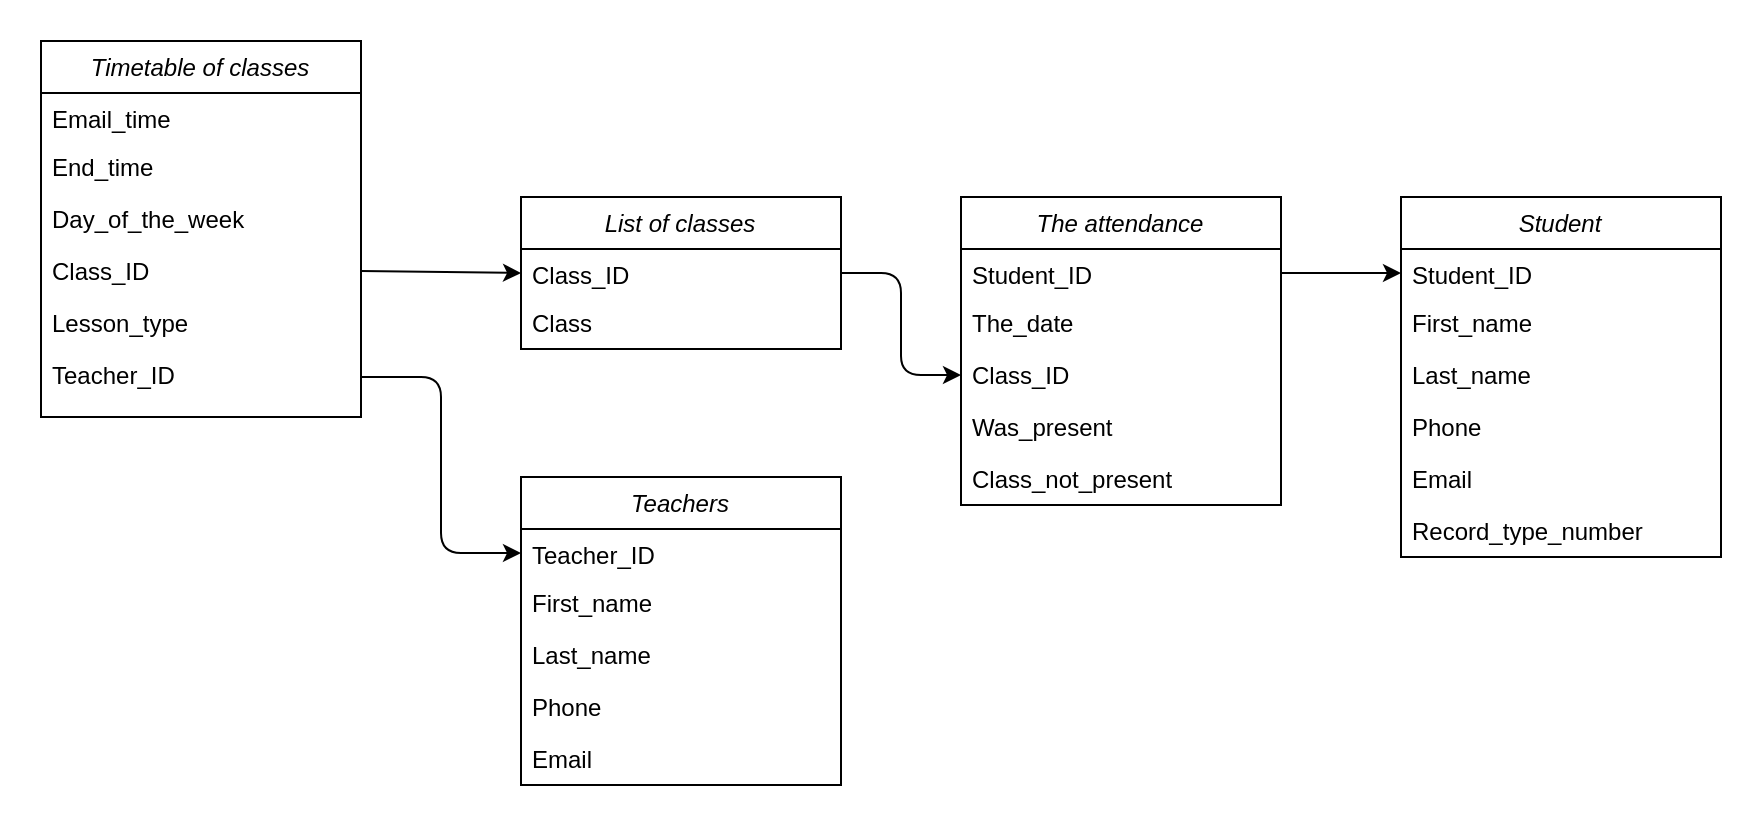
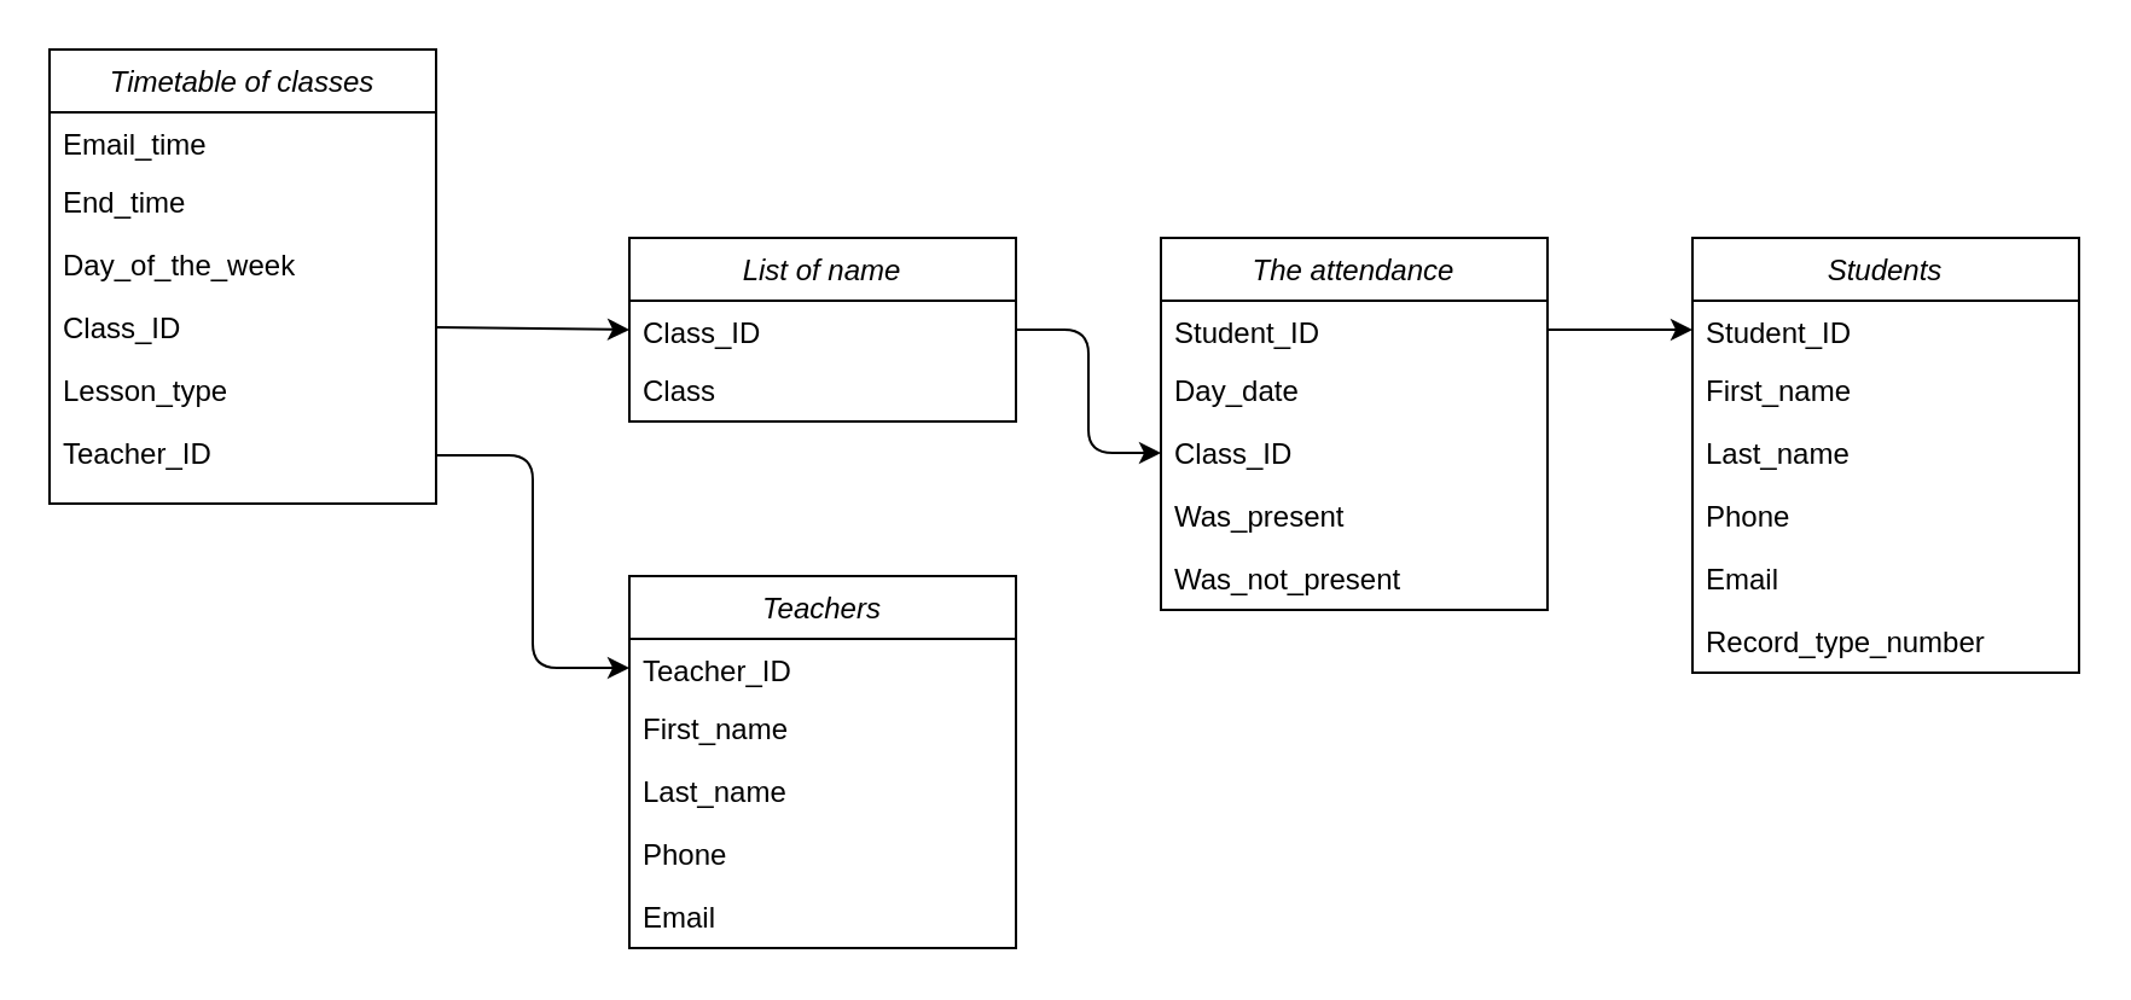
  <mxCell id="0" />
  <mxCell id="1" parent="0" />
  <mxCell id="2" value="" style="endArrow=classic;html=1;entryX=0;entryY=0.5;entryDx=0;entryDy=0;exitX=1;exitY=0.5;exitDx=0;exitDy=0;" edge="1" parent="1" source="11" target="4"><mxGeometry width="50" height="50" relative="1" as="geometry"><mxPoint x="640" y="-2" as="sourcePoint" /><mxPoint x="690" y="-52" as="targetPoint" /><Array as="points"><mxPoint x="650" y="136" /><mxPoint x="670" y="136" /></Array></mxGeometry></mxCell>
- <mxCell id="3" value="Student" style="swimlane;fontStyle=2;align=center;verticalAlign=top;childLayout=stackLayout;horizontal=1;startSize=26;horizontalStack=0;resizeParent=1;resizeLast=0;collapsible=1;marginBottom=0;rounded=0;shadow=0;strokeWidth=1;" parent="1" vertex="1"><mxGeometry x="700" y="98" width="160" height="180" as="geometry"><mxRectangle x="230" y="140" width="160" height="26" as="alternateBounds" /></mxGeometry></mxCell>
+ <mxCell id="3" value="Students" style="swimlane;fontStyle=2;align=center;verticalAlign=top;childLayout=stackLayout;horizontal=1;startSize=26;horizontalStack=0;resizeParent=1;resizeLast=0;collapsible=1;marginBottom=0;rounded=0;shadow=0;strokeWidth=1;" parent="1" vertex="1"><mxGeometry x="700" y="98" width="160" height="180" as="geometry"><mxRectangle x="230" y="140" width="160" height="26" as="alternateBounds" /></mxGeometry></mxCell>
  <mxCell id="4" value="Student_ID" style="text;align=left;verticalAlign=top;spacingLeft=4;spacingRight=4;overflow=hidden;rotatable=0;points=[[0,0.5],[1,0.5]];portConstraint=eastwest;" parent="3" vertex="1"><mxGeometry y="26" width="160" height="24" as="geometry" /></mxCell>
  <mxCell id="5" value="First_name" style="text;align=left;verticalAlign=top;spacingLeft=4;spacingRight=4;overflow=hidden;rotatable=0;points=[[0,0.5],[1,0.5]];portConstraint=eastwest;" vertex="1" parent="3"><mxGeometry y="50" width="160" height="26" as="geometry" /></mxCell>
  <mxCell id="6" value="Last_name" style="text;align=left;verticalAlign=top;spacingLeft=4;spacingRight=4;overflow=hidden;rotatable=0;points=[[0,0.5],[1,0.5]];portConstraint=eastwest;" vertex="1" parent="3"><mxGeometry y="76" width="160" height="26" as="geometry" /></mxCell>
  <mxCell id="7" value="Phone" style="text;align=left;verticalAlign=top;spacingLeft=4;spacingRight=4;overflow=hidden;rotatable=0;points=[[0,0.5],[1,0.5]];portConstraint=eastwest;rounded=0;shadow=0;html=0;" parent="3" vertex="1"><mxGeometry y="102" width="160" height="26" as="geometry" /></mxCell>
  <mxCell id="8" value="Email" style="text;align=left;verticalAlign=top;spacingLeft=4;spacingRight=4;overflow=hidden;rotatable=0;points=[[0,0.5],[1,0.5]];portConstraint=eastwest;" parent="3" vertex="1"><mxGeometry y="128" width="160" height="26" as="geometry" /></mxCell>
  <mxCell id="9" value="Record_type_number" style="text;align=left;verticalAlign=top;spacingLeft=4;spacingRight=4;overflow=hidden;rotatable=0;points=[[0,0.5],[1,0.5]];portConstraint=eastwest;rounded=0;shadow=0;html=0;" vertex="1" parent="3"><mxGeometry y="154" width="160" height="24" as="geometry" /></mxCell>
  <mxCell id="10" value="The attendance" style="swimlane;fontStyle=2;align=center;verticalAlign=top;childLayout=stackLayout;horizontal=1;startSize=26;horizontalStack=0;resizeParent=1;resizeLast=0;collapsible=1;marginBottom=0;rounded=0;shadow=0;strokeWidth=1;" vertex="1" parent="1"><mxGeometry x="480" y="98" width="160" height="154" as="geometry"><mxRectangle x="230" y="140" width="160" height="26" as="alternateBounds" /></mxGeometry></mxCell>
  <mxCell id="11" value="Student_ID" style="text;align=left;verticalAlign=top;spacingLeft=4;spacingRight=4;overflow=hidden;rotatable=0;points=[[0,0.5],[1,0.5]];portConstraint=eastwest;" vertex="1" parent="10"><mxGeometry y="26" width="160" height="24" as="geometry" /></mxCell>
- <mxCell id="12" value="The_date" style="text;align=left;verticalAlign=top;spacingLeft=4;spacingRight=4;overflow=hidden;rotatable=0;points=[[0,0.5],[1,0.5]];portConstraint=eastwest;" vertex="1" parent="10"><mxGeometry y="50" width="160" height="26" as="geometry" /></mxCell>
+ <mxCell id="12" value="Day_date" style="text;align=left;verticalAlign=top;spacingLeft=4;spacingRight=4;overflow=hidden;rotatable=0;points=[[0,0.5],[1,0.5]];portConstraint=eastwest;" vertex="1" parent="10"><mxGeometry y="50" width="160" height="26" as="geometry" /></mxCell>
  <mxCell id="13" value="Class_ID" style="text;align=left;verticalAlign=top;spacingLeft=4;spacingRight=4;overflow=hidden;rotatable=0;points=[[0,0.5],[1,0.5]];portConstraint=eastwest;" vertex="1" parent="10"><mxGeometry y="76" width="160" height="26" as="geometry" /></mxCell>
  <mxCell id="14" value="Was_present" style="text;align=left;verticalAlign=top;spacingLeft=4;spacingRight=4;overflow=hidden;rotatable=0;points=[[0,0.5],[1,0.5]];portConstraint=eastwest;rounded=0;shadow=0;html=0;" vertex="1" parent="10"><mxGeometry y="102" width="160" height="26" as="geometry" /></mxCell>
- <mxCell id="15" value="Class_not_present" style="text;align=left;verticalAlign=top;spacingLeft=4;spacingRight=4;overflow=hidden;rotatable=0;points=[[0,0.5],[1,0.5]];portConstraint=eastwest;" vertex="1" parent="10"><mxGeometry y="128" width="160" height="26" as="geometry" /></mxCell>
+ <mxCell id="15" value="Was_not_present" style="text;align=left;verticalAlign=top;spacingLeft=4;spacingRight=4;overflow=hidden;rotatable=0;points=[[0,0.5],[1,0.5]];portConstraint=eastwest;" vertex="1" parent="10"><mxGeometry y="128" width="160" height="26" as="geometry" /></mxCell>
  <mxCell id="16" value="" style="endArrow=classic;html=1;exitX=1;exitY=0.5;exitDx=0;exitDy=0;entryX=0;entryY=0.5;entryDx=0;entryDy=0;" edge="1" parent="1" source="18" target="13"><mxGeometry width="50" height="50" relative="1" as="geometry"><mxPoint x="430" as="sourcePoint" y="188" /><mxPoint x="480" y="138" as="targetPoint" /><Array as="points"><mxPoint x="450" y="136" /><mxPoint x="450" y="158" /><mxPoint x="450" y="187" /></Array></mxGeometry></mxCell>
- <mxCell id="17" value="List of classes" style="swimlane;fontStyle=2;align=center;verticalAlign=top;childLayout=stackLayout;horizontal=1;startSize=26;horizontalStack=0;resizeParent=1;resizeLast=0;collapsible=1;marginBottom=0;rounded=0;shadow=0;strokeWidth=1;" vertex="1" parent="1"><mxGeometry x="260" y="98" width="160" height="76" as="geometry"><mxRectangle x="230" y="140" width="160" height="26" as="alternateBounds" /></mxGeometry></mxCell>
+ <mxCell id="17" value="List of name" style="swimlane;fontStyle=2;align=center;verticalAlign=top;childLayout=stackLayout;horizontal=1;startSize=26;horizontalStack=0;resizeParent=1;resizeLast=0;collapsible=1;marginBottom=0;rounded=0;shadow=0;strokeWidth=1;" vertex="1" parent="1"><mxGeometry x="260" y="98" width="160" height="76" as="geometry"><mxRectangle x="230" y="140" width="160" height="26" as="alternateBounds" /></mxGeometry></mxCell>
  <mxCell id="18" value="Class_ID" style="text;align=left;verticalAlign=top;spacingLeft=4;spacingRight=4;overflow=hidden;rotatable=0;points=[[0,0.5],[1,0.5]];portConstraint=eastwest;" vertex="1" parent="17"><mxGeometry y="26" width="160" height="24" as="geometry" /></mxCell>
  <mxCell id="19" value="Class" style="text;align=left;verticalAlign=top;spacingLeft=4;spacingRight=4;overflow=hidden;rotatable=0;points=[[0,0.5],[1,0.5]];portConstraint=eastwest;" vertex="1" parent="17"><mxGeometry y="50" width="160" height="26" as="geometry" /></mxCell>
  <mxCell id="20" value="Teachers" style="swimlane;fontStyle=2;align=center;verticalAlign=top;childLayout=stackLayout;horizontal=1;startSize=26;horizontalStack=0;resizeParent=1;resizeLast=0;collapsible=1;marginBottom=0;rounded=0;shadow=0;strokeWidth=1;" vertex="1" parent="1"><mxGeometry x="260" y="238" width="160" height="154" as="geometry"><mxRectangle x="230" y="140" width="160" height="26" as="alternateBounds" /></mxGeometry></mxCell>
  <mxCell id="21" value="Teacher_ID" style="text;align=left;verticalAlign=top;spacingLeft=4;spacingRight=4;overflow=hidden;rotatable=0;points=[[0,0.5],[1,0.5]];portConstraint=eastwest;" vertex="1" parent="20"><mxGeometry y="26" width="160" height="24" as="geometry" /></mxCell>
  <mxCell id="22" value="First_name" style="text;align=left;verticalAlign=top;spacingLeft=4;spacingRight=4;overflow=hidden;rotatable=0;points=[[0,0.5],[1,0.5]];portConstraint=eastwest;" vertex="1" parent="20"><mxGeometry y="50" width="160" height="26" as="geometry" /></mxCell>
  <mxCell id="23" value="Last_name" style="text;align=left;verticalAlign=top;spacingLeft=4;spacingRight=4;overflow=hidden;rotatable=0;points=[[0,0.5],[1,0.5]];portConstraint=eastwest;" vertex="1" parent="20"><mxGeometry y="76" width="160" height="26" as="geometry" /></mxCell>
  <mxCell id="24" value="Phone" style="text;align=left;verticalAlign=top;spacingLeft=4;spacingRight=4;overflow=hidden;rotatable=0;points=[[0,0.5],[1,0.5]];portConstraint=eastwest;rounded=0;shadow=0;html=0;" vertex="1" parent="20"><mxGeometry y="102" width="160" height="26" as="geometry" /></mxCell>
  <mxCell id="25" value="Email" style="text;align=left;verticalAlign=top;spacingLeft=4;spacingRight=4;overflow=hidden;rotatable=0;points=[[0,0.5],[1,0.5]];portConstraint=eastwest;" vertex="1" parent="20"><mxGeometry y="128" width="160" height="26" as="geometry" /></mxCell>
  <mxCell id="26" value="" style="endArrow=classic;html=1;exitX=1;exitY=0.5;exitDx=0;exitDy=0;entryX=0;entryY=0.5;entryDx=0;entryDy=0;" edge="1" parent="1" source="31" target="18"><mxGeometry width="50" height="50" relative="1" as="geometry"><mxPoint x="200" y="158" as="sourcePoint" /><mxPoint x="250" y="108" as="targetPoint" /></mxGeometry></mxCell>
  <mxCell id="27" value="Timetable of classes" style="swimlane;fontStyle=2;align=center;verticalAlign=top;childLayout=stackLayout;horizontal=1;startSize=26;horizontalStack=0;resizeParent=1;resizeLast=0;collapsible=1;marginBottom=0;rounded=0;shadow=0;strokeWidth=1;" vertex="1" parent="1"><mxGeometry x="20" y="20" width="160" height="188" as="geometry"><mxRectangle x="230" y="140" width="160" height="26" as="alternateBounds" /></mxGeometry></mxCell>
  <mxCell id="28" value="Email_time" style="text;align=left;verticalAlign=top;spacingLeft=4;spacingRight=4;overflow=hidden;rotatable=0;points=[[0,0.5],[1,0.5]];portConstraint=eastwest;" vertex="1" parent="27"><mxGeometry y="26" width="160" height="24" as="geometry" /></mxCell>
  <mxCell id="29" value="End_time" style="text;align=left;verticalAlign=top;spacingLeft=4;spacingRight=4;overflow=hidden;rotatable=0;points=[[0,0.5],[1,0.5]];portConstraint=eastwest;" vertex="1" parent="27"><mxGeometry y="50" width="160" height="26" as="geometry" /></mxCell>
  <mxCell id="30" value="Day_of_the_week" style="text;align=left;verticalAlign=top;spacingLeft=4;spacingRight=4;overflow=hidden;rotatable=0;points=[[0,0.5],[1,0.5]];portConstraint=eastwest;rounded=0;shadow=0;html=0;" vertex="1" parent="27"><mxGeometry y="76" width="160" height="26" as="geometry" /></mxCell>
  <mxCell id="31" value="Class_ID" style="text;align=left;verticalAlign=top;spacingLeft=4;spacingRight=4;overflow=hidden;rotatable=0;points=[[0,0.5],[1,0.5]];portConstraint=eastwest;" vertex="1" parent="27"><mxGeometry y="102" width="160" height="26" as="geometry" /></mxCell>
  <mxCell id="32" value="Lesson_type" style="text;align=left;verticalAlign=top;spacingLeft=4;spacingRight=4;overflow=hidden;rotatable=0;points=[[0,0.5],[1,0.5]];portConstraint=eastwest;" vertex="1" parent="27"><mxGeometry y="128" width="160" height="26" as="geometry" /></mxCell>
  <mxCell id="33" value="Teacher_ID" style="text;align=left;verticalAlign=top;spacingLeft=4;spacingRight=4;overflow=hidden;rotatable=0;points=[[0,0.5],[1,0.5]];portConstraint=eastwest;" vertex="1" parent="27"><mxGeometry y="154" width="160" height="26" as="geometry" /></mxCell>
  <mxCell id="34" value="" style="endArrow=classic;html=1;entryX=0;entryY=0.5;entryDx=0;entryDy=0;" edge="1" parent="1" target="21"><mxGeometry width="50" height="50" relative="1" as="geometry"><mxPoint x="180" as="sourcePoint" y="188" /><mxPoint x="230" as="targetPoint" y="188" /><Array as="points"><mxPoint x="220" y="188" /><mxPoint x="220" y="276" /></Array></mxGeometry></mxCell>
